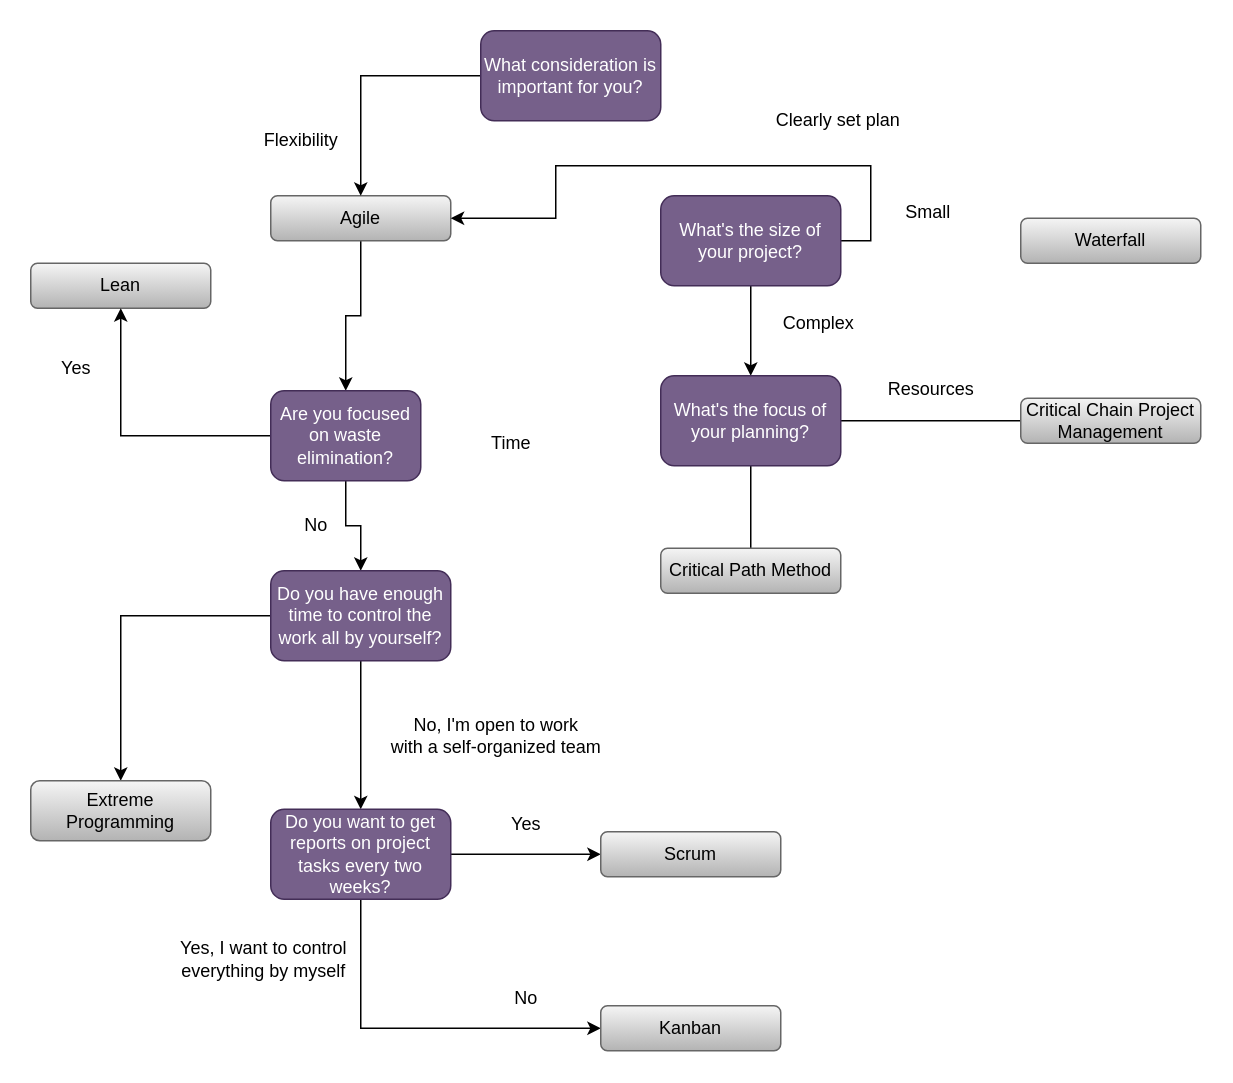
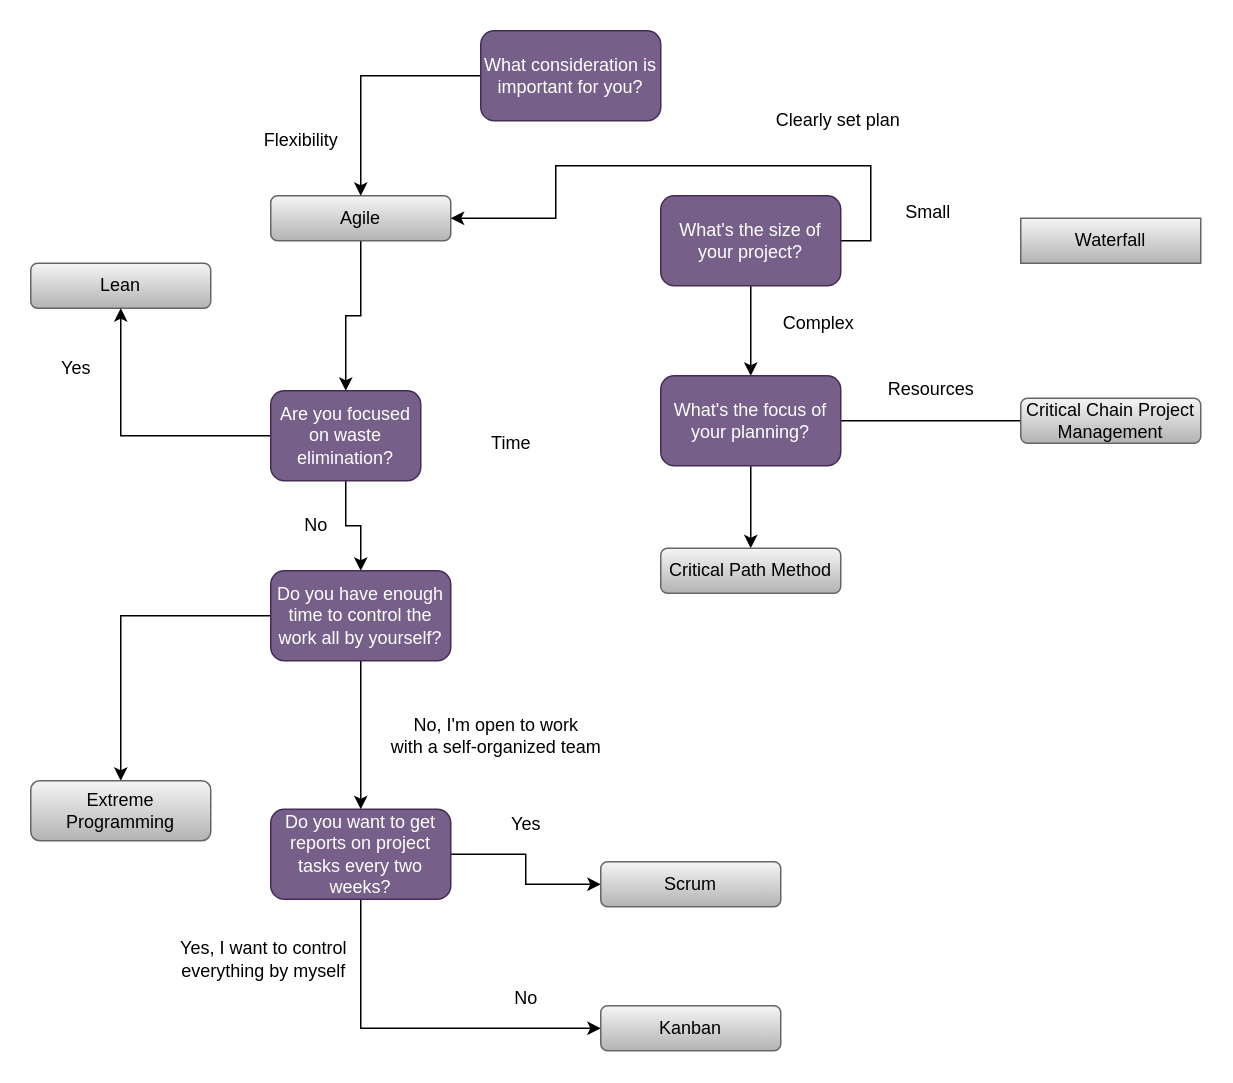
  <mxCell id="0" />
  <mxCell id="1" parent="0" />
  <mxCell id="2" value="Lean" style="rounded=1;whiteSpace=wrap;html=1;fillColor=#f5f5f5;gradientColor=#b3b3b3;strokeColor=#666666;" vertex="1" parent="1"><mxGeometry x="20" y="175" width="120" height="30" as="geometry" /></mxCell>
  <mxCell id="3" style="edgeStyle=orthogonalEdgeStyle;rounded=0;jumpStyle=sharp;orthogonalLoop=1;jettySize=auto;html=1;exitX=0.5;exitY=1;exitDx=0;exitDy=0;entryX=0.5;entryY=0;entryDx=0;entryDy=0;" edge="1" parent="1" source="4" target="16"><mxGeometry relative="1" as="geometry" /></mxCell>
  <mxCell id="4" value="Agile" style="rounded=1;whiteSpace=wrap;html=1;fillColor=#f5f5f5;gradientColor=#b3b3b3;strokeColor=#666666;" vertex="1" parent="1"><mxGeometry x="180" y="130" width="120" height="30" as="geometry" /></mxCell>
  <mxCell id="5" style="edgeStyle=orthogonalEdgeStyle;rounded=0;orthogonalLoop=1;jettySize=auto;html=1;" edge="1" parent="1" source="6" target="4"><mxGeometry relative="1" as="geometry" /></mxCell>
  <mxCell id="6" value="What consideration is important for you?" style="rounded=1;whiteSpace=wrap;html=1;fillColor=#76608a;fontColor=#ffffff;strokeColor=#432D57;" vertex="1" parent="1"><mxGeometry x="320" y="20" width="120" height="60" as="geometry" /></mxCell>
  <mxCell id="7" value="Flexibility" style="text;html=1;align=center;verticalAlign=middle;resizable=0;points=[];autosize=1;strokeColor=none;fillColor=none;" vertex="1" parent="1"><mxGeometry x="165" y="78" width="70" height="30" as="geometry" /></mxCell>
  <mxCell id="8" style="edgeStyle=orthogonalEdgeStyle;rounded=0;jumpStyle=sharp;orthogonalLoop=1;jettySize=auto;html=1;exitX=1;exitY=0.5;exitDx=0;exitDy=0;" edge="1" parent="1" source="10" target="4"><mxGeometry relative="1" as="geometry" /></mxCell>
  <mxCell id="9" style="edgeStyle=orthogonalEdgeStyle;rounded=0;jumpStyle=sharp;orthogonalLoop=1;jettySize=auto;html=1;exitX=0.5;exitY=1;exitDx=0;exitDy=0;entryX=0.5;entryY=0;entryDx=0;entryDy=0;" edge="1" parent="1" source="10" target="34"><mxGeometry relative="1" as="geometry" /></mxCell>
  <mxCell id="10" value="What's the size of your project?" style="rounded=1;whiteSpace=wrap;html=1;fillColor=#76608a;fontColor=#ffffff;strokeColor=#432D57;" vertex="1" parent="1"><mxGeometry x="440" y="130" width="120" height="60" as="geometry" /></mxCell>
  <mxCell id="11" value="Clearly set plan" style="text;html=1;align=center;verticalAlign=middle;resizable=0;points=[];autosize=1;strokeColor=none;fillColor=none;" vertex="1" parent="1"><mxGeometry x="503" y="65" width="110" height="30" as="geometry" /></mxCell>
- <mxCell id="12" value="Waterfall" style="rounded=1;whiteSpace=wrap;html=1;fillColor=#f5f5f5;gradientColor=#b3b3b3;strokeColor=#666666;" vertex="1" parent="1"><mxGeometry x="680" y="145" width="120" height="30" as="geometry" /></mxCell>
+ <mxCell id="12" value="Waterfall" style="whiteSpace=wrap;html=1;fillColor=#f5f5f5;gradientColor=#b3b3b3;strokeColor=#666666;rounded=0;" vertex="1" parent="1"><mxGeometry x="680" y="145" width="120" height="30" as="geometry" /></mxCell>
  <mxCell id="13" value="Small" style="text;html=1;align=center;verticalAlign=middle;resizable=0;points=[];autosize=1;strokeColor=none;fillColor=none;" vertex="1" parent="1"><mxGeometry x="593" y="126" width="50" height="30" as="geometry" /></mxCell>
  <mxCell id="14" style="edgeStyle=orthogonalEdgeStyle;rounded=0;jumpStyle=sharp;orthogonalLoop=1;jettySize=auto;html=1;exitX=0;exitY=0.5;exitDx=0;exitDy=0;" edge="1" parent="1" source="16" target="2"><mxGeometry relative="1" as="geometry" /></mxCell>
  <mxCell id="15" style="edgeStyle=orthogonalEdgeStyle;rounded=0;jumpStyle=sharp;orthogonalLoop=1;jettySize=auto;html=1;exitX=0.5;exitY=1;exitDx=0;exitDy=0;entryX=0.5;entryY=0;entryDx=0;entryDy=0;" edge="1" parent="1" source="16" target="20"><mxGeometry relative="1" as="geometry" /></mxCell>
  <mxCell id="16" value="Are you focused on waste elimination?" style="rounded=1;whiteSpace=wrap;html=1;fillColor=#76608a;fontColor=#ffffff;strokeColor=#432D57;" vertex="1" parent="1"><mxGeometry x="180" y="260" width="100" height="60" as="geometry" /></mxCell>
  <mxCell id="17" value="Yes" style="text;html=1;align=center;verticalAlign=middle;resizable=0;points=[];autosize=1;strokeColor=none;fillColor=none;" vertex="1" parent="1"><mxGeometry x="30" y="230" width="40" height="30" as="geometry" /></mxCell>
  <mxCell id="18" style="edgeStyle=orthogonalEdgeStyle;rounded=0;jumpStyle=sharp;orthogonalLoop=1;jettySize=auto;html=1;exitX=0;exitY=0.5;exitDx=0;exitDy=0;" edge="1" parent="1" source="20" target="22"><mxGeometry relative="1" as="geometry" /></mxCell>
  <mxCell id="19" style="edgeStyle=orthogonalEdgeStyle;rounded=0;jumpStyle=sharp;orthogonalLoop=1;jettySize=auto;html=1;exitX=0.5;exitY=1;exitDx=0;exitDy=0;" edge="1" parent="1" source="20" target="26"><mxGeometry relative="1" as="geometry" /></mxCell>
  <mxCell id="20" value="Do you have enough time to control the work all by yourself?" style="rounded=1;whiteSpace=wrap;html=1;fillColor=#76608a;fontColor=#ffffff;strokeColor=#432D57;" vertex="1" parent="1"><mxGeometry x="180" y="380" width="120" height="60" as="geometry" /></mxCell>
  <mxCell id="21" value="No" style="text;html=1;align=center;verticalAlign=middle;resizable=0;points=[];autosize=1;strokeColor=none;fillColor=none;" vertex="1" parent="1"><mxGeometry x="190" y="335" width="40" height="30" as="geometry" /></mxCell>
  <mxCell id="22" value="Extreme Programming" style="rounded=1;whiteSpace=wrap;html=1;fillColor=#f5f5f5;gradientColor=#b3b3b3;strokeColor=#666666;" vertex="1" parent="1"><mxGeometry x="20" y="520" width="120" height="40" as="geometry" /></mxCell>
  <mxCell id="23" value="Yes, I want to control&lt;br&gt;everything by myself" style="text;html=1;align=center;verticalAlign=middle;resizable=0;points=[];autosize=1;strokeColor=none;fillColor=none;" vertex="1" parent="1"><mxGeometry x="110" y="619" width="130" height="40" as="geometry" /></mxCell>
  <mxCell id="24" style="edgeStyle=orthogonalEdgeStyle;rounded=0;jumpStyle=sharp;orthogonalLoop=1;jettySize=auto;html=1;exitX=1;exitY=0.5;exitDx=0;exitDy=0;entryX=0;entryY=0.5;entryDx=0;entryDy=0;" edge="1" parent="1" source="26" target="28"><mxGeometry relative="1" as="geometry" /></mxCell>
  <mxCell id="25" style="edgeStyle=orthogonalEdgeStyle;rounded=0;jumpStyle=sharp;orthogonalLoop=1;jettySize=auto;html=1;exitX=0.5;exitY=1;exitDx=0;exitDy=0;entryX=0;entryY=0.5;entryDx=0;entryDy=0;" edge="1" parent="1" source="26" target="30"><mxGeometry relative="1" as="geometry" /></mxCell>
  <mxCell id="26" value="Do you want to get reports on project tasks every two weeks?" style="rounded=1;whiteSpace=wrap;html=1;fillColor=#76608a;fontColor=#ffffff;strokeColor=#432D57;" vertex="1" parent="1"><mxGeometry x="180" y="539" width="120" height="60" as="geometry" /></mxCell>
  <mxCell id="27" value="No, I'm open to work&lt;br&gt;with a self-organized team" style="text;html=1;align=center;verticalAlign=middle;resizable=0;points=[];autosize=1;strokeColor=none;fillColor=none;" vertex="1" parent="1"><mxGeometry x="250" y="470" width="160" height="40" as="geometry" /></mxCell>
- <mxCell id="28" value="Scrum" style="rounded=1;whiteSpace=wrap;html=1;fillColor=#f5f5f5;gradientColor=#b3b3b3;strokeColor=#666666;" vertex="1" parent="1"><mxGeometry x="400" y="554" width="120" height="30" as="geometry" /></mxCell>
+ <mxCell id="28" value="Scrum" style="rounded=1;whiteSpace=wrap;html=1;fillColor=#f5f5f5;gradientColor=#b3b3b3;strokeColor=#666666;" vertex="1" parent="1"><mxGeometry x="400" y="574" width="120" height="30" as="geometry" /></mxCell>
  <mxCell id="29" value="Yes" style="text;html=1;align=center;verticalAlign=middle;resizable=0;points=[];autosize=1;strokeColor=none;fillColor=none;" vertex="1" parent="1"><mxGeometry x="330" y="534" width="40" height="30" as="geometry" /></mxCell>
  <mxCell id="30" value="Kanban" style="rounded=1;whiteSpace=wrap;html=1;fillColor=#f5f5f5;gradientColor=#b3b3b3;strokeColor=#666666;" vertex="1" parent="1"><mxGeometry x="400" y="670" width="120" height="30" as="geometry" /></mxCell>
  <mxCell id="31" value="No" style="text;html=1;align=center;verticalAlign=middle;resizable=0;points=[];autosize=1;strokeColor=none;fillColor=none;" vertex="1" parent="1"><mxGeometry x="330" y="650" width="40" height="30" as="geometry" /></mxCell>
  <mxCell id="32" style="edgeStyle=orthogonalEdgeStyle;rounded=0;jumpStyle=sharp;orthogonalLoop=1;jettySize=auto;html=1;exitX=1;exitY=0.5;exitDx=0;exitDy=0;entryX=0;entryY=0.5;entryDx=0;entryDy=0;endArrow=none;" edge="1" parent="1" source="34" target="36"><mxGeometry relative="1" as="geometry" /></mxCell>
- <mxCell id="33" style="edgeStyle=orthogonalEdgeStyle;rounded=0;jumpStyle=sharp;orthogonalLoop=1;jettySize=auto;html=1;exitX=0.5;exitY=1;exitDx=0;exitDy=0;entryX=0.5;entryY=0;entryDx=0;entryDy=0;endArrow=none;" edge="1" parent="1" source="34" target="38"><mxGeometry relative="1" as="geometry" /></mxCell>
+ <mxCell id="33" style="edgeStyle=orthogonalEdgeStyle;rounded=0;jumpStyle=sharp;orthogonalLoop=1;jettySize=auto;html=1;exitX=0.5;exitY=1;exitDx=0;exitDy=0;entryX=0.5;entryY=0;entryDx=0;entryDy=0;" edge="1" parent="1" source="34" target="38"><mxGeometry relative="1" as="geometry" /></mxCell>
  <mxCell id="34" value="What's the focus of your planning?" style="rounded=1;whiteSpace=wrap;html=1;fillColor=#76608a;fontColor=#ffffff;strokeColor=#432D57;" vertex="1" parent="1"><mxGeometry x="440" y="250" width="120" height="60" as="geometry" /></mxCell>
  <mxCell id="35" value="Complex" style="text;html=1;align=center;verticalAlign=middle;resizable=0;points=[];autosize=1;strokeColor=none;fillColor=none;" vertex="1" parent="1"><mxGeometry x="510" y="200" width="70" height="30" as="geometry" /></mxCell>
  <mxCell id="36" value="Critical Chain Project Management" style="rounded=1;whiteSpace=wrap;html=1;fillColor=#f5f5f5;gradientColor=#b3b3b3;strokeColor=#666666;" vertex="1" parent="1"><mxGeometry x="680" y="265" width="120" height="30" as="geometry" /></mxCell>
  <mxCell id="37" value="Resources" style="text;html=1;align=center;verticalAlign=middle;resizable=0;points=[];autosize=1;strokeColor=none;fillColor=none;" vertex="1" parent="1"><mxGeometry x="580" y="244" width="80" height="30" as="geometry" /></mxCell>
  <mxCell id="38" value="Critical Path Method" style="rounded=1;whiteSpace=wrap;html=1;fillColor=#f5f5f5;gradientColor=#b3b3b3;strokeColor=#666666;" vertex="1" parent="1"><mxGeometry x="440" y="365" width="120" height="30" as="geometry" /></mxCell>
  <mxCell id="39" value="Time" style="text;html=1;align=center;verticalAlign=middle;resizable=0;points=[];autosize=1;strokeColor=none;fillColor=none;" vertex="1" parent="1"><mxGeometry x="315" y="280" width="50" height="30" as="geometry" /></mxCell>
